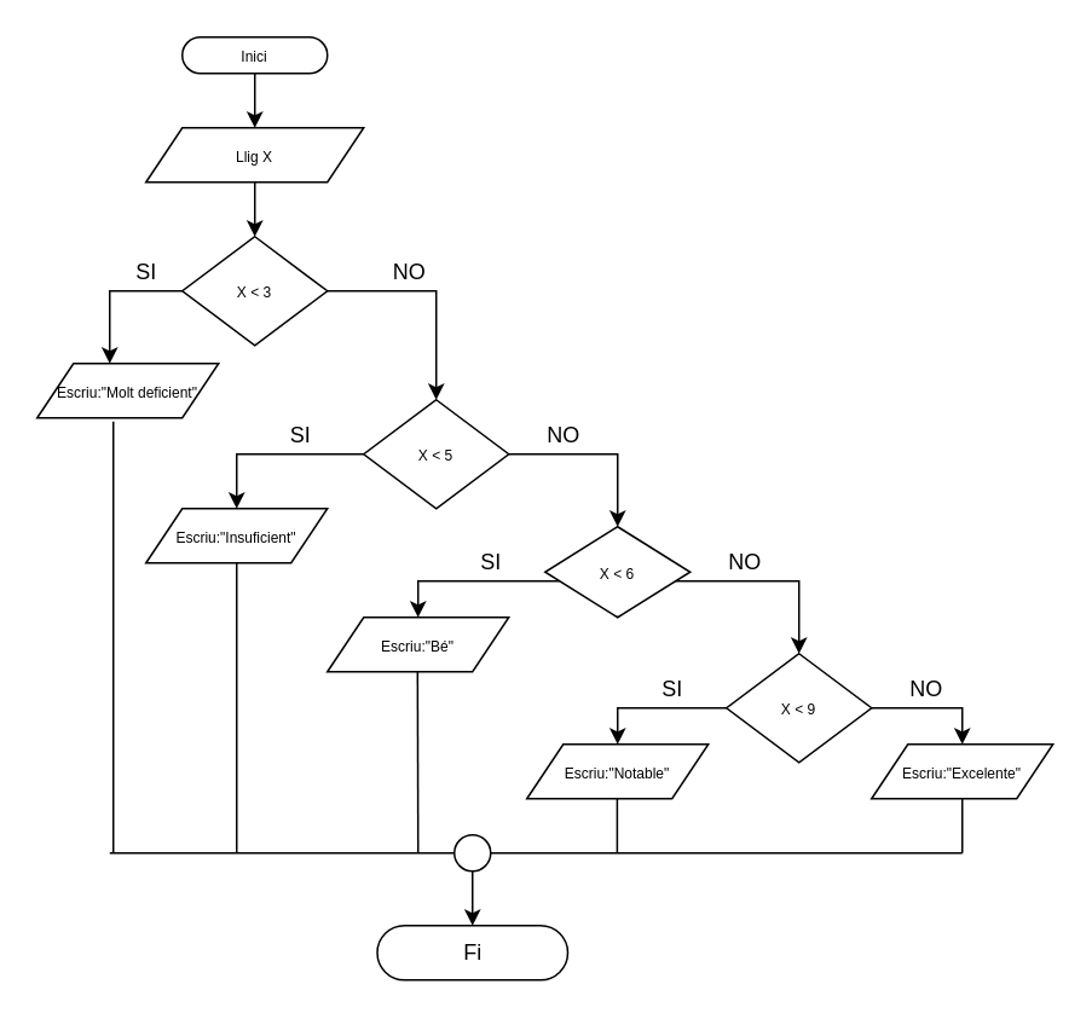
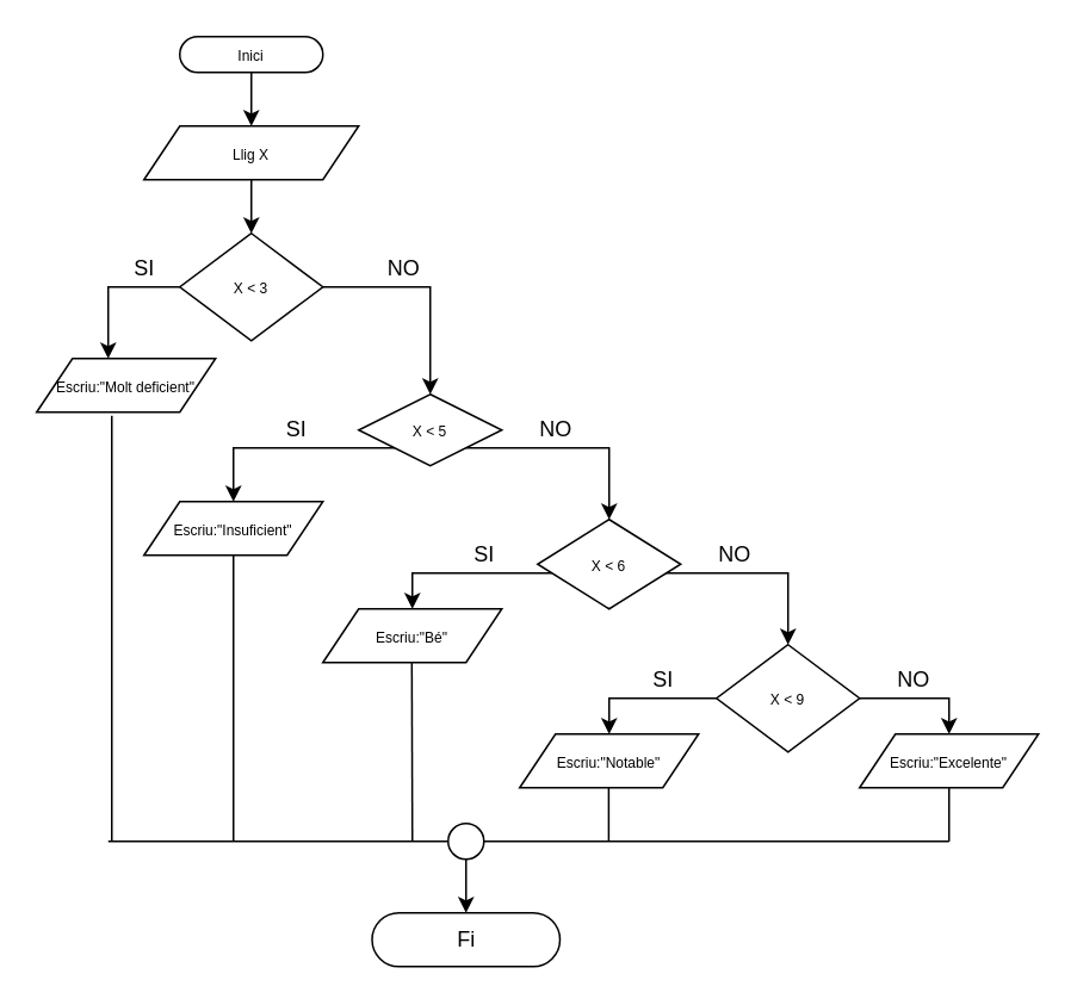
  <mxCell id="0" />
  <mxCell id="1" parent="0" />
  <mxCell id="2" style="edgeStyle=orthogonalEdgeStyle;rounded=0;orthogonalLoop=1;jettySize=auto;html=1;" edge="1" parent="1" source="3"><mxGeometry relative="1" as="geometry"><mxPoint x="140" y="70" as="targetPoint" /></mxGeometry></mxCell>
  <mxCell id="3" value="&lt;font style=&quot;font-size: 8px&quot;&gt;Inici&lt;/font&gt;" style="rounded=1;whiteSpace=wrap;html=1;arcSize=50;" vertex="1" parent="1"><mxGeometry x="100" y="20" width="80" height="20" as="geometry" /></mxCell>
  <mxCell id="4" style="edgeStyle=orthogonalEdgeStyle;rounded=0;orthogonalLoop=1;jettySize=auto;html=1;entryX=0.5;entryY=0;entryDx=0;entryDy=0;" edge="1" parent="1" source="5" target="8"><mxGeometry relative="1" as="geometry"><mxPoint x="140" y="110" as="targetPoint" /></mxGeometry></mxCell>
  <mxCell id="5" value="&lt;font style=&quot;font-size: 8px&quot;&gt;Llig X&lt;/font&gt;" style="shape=parallelogram;perimeter=parallelogramPerimeter;whiteSpace=wrap;html=1;fixedSize=1;" vertex="1" parent="1"><mxGeometry x="80" y="70" width="120" height="30" as="geometry" /></mxCell>
  <mxCell id="6" style="edgeStyle=orthogonalEdgeStyle;rounded=0;orthogonalLoop=1;jettySize=auto;html=1;" edge="1" parent="1" source="8"><mxGeometry relative="1" as="geometry"><mxPoint x="60" y="200" as="targetPoint" /><Array as="points"><mxPoint x="60" y="160" /></Array></mxGeometry></mxCell>
  <mxCell id="7" style="edgeStyle=orthogonalEdgeStyle;rounded=0;orthogonalLoop=1;jettySize=auto;html=1;entryX=0.5;entryY=0;entryDx=0;entryDy=0;" edge="1" parent="1" source="8" target="14"><mxGeometry relative="1" as="geometry"><mxPoint x="260" y="190" as="targetPoint" /><Array as="points"><mxPoint x="240" y="160" /></Array></mxGeometry></mxCell>
  <mxCell id="8" value="&lt;font style=&quot;font-size: 8px&quot;&gt;X &amp;lt; 3&lt;/font&gt;" style="rhombus;whiteSpace=wrap;html=1;" vertex="1" parent="1"><mxGeometry x="100" y="130" width="80" height="60" as="geometry" /></mxCell>
  <mxCell id="9" value="SI" style="text;html=1;align=center;verticalAlign=middle;resizable=0;points=[];autosize=1;strokeColor=none;fillColor=none;" vertex="1" parent="1"><mxGeometry x="65" y="140" width="30" height="20" as="geometry" /></mxCell>
  <mxCell id="10" value="&lt;font style=&quot;font-size: 8px&quot;&gt;Escriu:&quot;Molt deficient&quot;&lt;/font&gt;" style="shape=parallelogram;perimeter=parallelogramPerimeter;whiteSpace=wrap;html=1;fixedSize=1;" vertex="1" parent="1"><mxGeometry y="200" width="100" height="30" as="geometry" x="20" /></mxCell>
  <mxCell id="11" value="NO" style="text;html=1;align=center;verticalAlign=middle;resizable=0;points=[];autosize=1;strokeColor=none;fillColor=none;" vertex="1" parent="1"><mxGeometry x="210" y="140" width="30" height="20" as="geometry" /></mxCell>
  <mxCell id="12" style="edgeStyle=orthogonalEdgeStyle;rounded=0;orthogonalLoop=1;jettySize=auto;html=1;entryX=0.5;entryY=0;entryDx=0;entryDy=0;" edge="1" parent="1" source="14" target="17"><mxGeometry relative="1" as="geometry"><mxPoint x="130" y="280" as="targetPoint" /><Array as="points"><mxPoint x="130" y="250" /></Array></mxGeometry></mxCell>
  <mxCell id="13" style="edgeStyle=orthogonalEdgeStyle;rounded=0;orthogonalLoop=1;jettySize=auto;html=1;entryX=0.5;entryY=0;entryDx=0;entryDy=0;" edge="1" parent="1" source="14" target="20"><mxGeometry relative="1" as="geometry"><mxPoint x="340" y="280" as="targetPoint" /><Array as="points"><mxPoint x="340" y="250" /></Array></mxGeometry></mxCell>
- <mxCell id="14" value="&lt;font style=&quot;font-size: 8px&quot;&gt;X &amp;lt; 5&lt;/font&gt;" style="rhombus;whiteSpace=wrap;html=1;" vertex="1" parent="1"><mxGeometry x="200" y="220" width="80" height="60" as="geometry" /></mxCell>
+ <mxCell id="14" value="&lt;font style=&quot;font-size: 8px&quot;&gt;X &amp;lt; 5&lt;/font&gt;" style="rhombus;whiteSpace=wrap;html=1;" vertex="1" parent="1"><mxGeometry x="200" y="220" width="80" height="40" as="geometry" /></mxCell>
  <mxCell id="15" value="SI" style="text;html=1;align=center;verticalAlign=middle;resizable=0;points=[];autosize=1;strokeColor=none;fillColor=none;" vertex="1" parent="1"><mxGeometry x="150" y="230" width="30" height="20" as="geometry" /></mxCell>
  <mxCell id="16" value="NO" style="text;html=1;align=center;verticalAlign=middle;resizable=0;points=[];autosize=1;strokeColor=none;fillColor=none;" vertex="1" parent="1"><mxGeometry x="295" y="230" width="30" height="20" as="geometry" /></mxCell>
  <mxCell id="17" value="&lt;font style=&quot;font-size: 8px&quot;&gt;Escriu:&quot;Insuficient&quot;&lt;/font&gt;" style="shape=parallelogram;perimeter=parallelogramPerimeter;whiteSpace=wrap;html=1;fixedSize=1;" vertex="1" parent="1"><mxGeometry x="80" y="280" width="100" height="30" as="geometry" /></mxCell>
  <mxCell id="18" style="edgeStyle=orthogonalEdgeStyle;rounded=0;orthogonalLoop=1;jettySize=auto;html=1;entryX=0.5;entryY=0;entryDx=0;entryDy=0;" edge="1" parent="1" source="20" target="22"><mxGeometry relative="1" as="geometry"><mxPoint x="230" y="340" as="targetPoint" /><Array as="points"><mxPoint x="230" y="320" /></Array></mxGeometry></mxCell>
  <mxCell id="19" style="edgeStyle=orthogonalEdgeStyle;rounded=0;orthogonalLoop=1;jettySize=auto;html=1;entryX=0.5;entryY=0;entryDx=0;entryDy=0;" edge="1" parent="1" source="20" target="26"><mxGeometry relative="1" as="geometry"><mxPoint x="440" y="340" as="targetPoint" /><Array as="points"><mxPoint x="440" y="320" /></Array></mxGeometry></mxCell>
  <mxCell id="20" value="&lt;font style=&quot;font-size: 8px&quot;&gt;X &amp;lt; 6&lt;/font&gt;" style="rhombus;whiteSpace=wrap;html=1;" vertex="1" parent="1"><mxGeometry x="300" y="290" width="80" height="50" as="geometry" /></mxCell>
  <mxCell id="21" value="SI" style="text;html=1;align=center;verticalAlign=middle;resizable=0;points=[];autosize=1;strokeColor=none;fillColor=none;" vertex="1" parent="1"><mxGeometry x="255" y="300" width="30" height="20" as="geometry" /></mxCell>
  <mxCell id="22" value="&lt;span style=&quot;font-size: 8px&quot;&gt;Escriu:&quot;Bé&quot;&lt;/span&gt;" style="shape=parallelogram;perimeter=parallelogramPerimeter;whiteSpace=wrap;html=1;fixedSize=1;" vertex="1" parent="1"><mxGeometry x="180" y="340" width="100" height="30" as="geometry" /></mxCell>
  <mxCell id="23" value="NO" style="text;html=1;align=center;verticalAlign=middle;resizable=0;points=[];autosize=1;strokeColor=none;fillColor=none;" vertex="1" parent="1"><mxGeometry x="395" y="300" width="30" height="20" as="geometry" /></mxCell>
  <mxCell id="24" style="edgeStyle=orthogonalEdgeStyle;rounded=0;orthogonalLoop=1;jettySize=auto;html=1;exitX=0;exitY=0.5;exitDx=0;exitDy=0;entryX=0.5;entryY=0;entryDx=0;entryDy=0;" edge="1" parent="1" source="26" target="28"><mxGeometry relative="1" as="geometry"><mxPoint x="340" y="410" as="targetPoint" /><Array as="points"><mxPoint x="340" y="390" /></Array></mxGeometry></mxCell>
  <mxCell id="25" style="edgeStyle=orthogonalEdgeStyle;rounded=0;orthogonalLoop=1;jettySize=auto;html=1;entryX=0.5;entryY=0;entryDx=0;entryDy=0;entryPerimeter=0;" edge="1" parent="1" source="26" target="30"><mxGeometry relative="1" as="geometry"><mxPoint x="530" y="410" as="targetPoint" /><Array as="points"><mxPoint x="530" y="390" /></Array></mxGeometry></mxCell>
  <mxCell id="26" value="&lt;font style=&quot;font-size: 8px&quot;&gt;X &amp;lt; 9&lt;/font&gt;" style="rhombus;whiteSpace=wrap;html=1;" vertex="1" parent="1"><mxGeometry x="400" y="360" width="80" height="60" as="geometry" /></mxCell>
  <mxCell id="27" value="SI" style="text;html=1;align=center;verticalAlign=middle;resizable=0;points=[];autosize=1;strokeColor=none;fillColor=none;" vertex="1" parent="1"><mxGeometry x="355" y="370" width="30" height="20" as="geometry" /></mxCell>
  <mxCell id="28" value="&lt;span style=&quot;font-size: 8px&quot;&gt;Escriu:&quot;Notable&quot;&lt;/span&gt;" style="shape=parallelogram;perimeter=parallelogramPerimeter;whiteSpace=wrap;html=1;fixedSize=1;" vertex="1" parent="1"><mxGeometry x="290" y="410" width="100" height="30" as="geometry" /></mxCell>
  <mxCell id="29" value="NO" style="text;html=1;align=center;verticalAlign=middle;resizable=0;points=[];autosize=1;strokeColor=none;fillColor=none;" vertex="1" parent="1"><mxGeometry x="495" y="370" width="30" height="20" as="geometry" /></mxCell>
  <mxCell id="30" value="&lt;span style=&quot;font-size: 8px&quot;&gt;Escriu:&quot;Excelente&quot;&lt;/span&gt;" style="shape=parallelogram;perimeter=parallelogramPerimeter;whiteSpace=wrap;html=1;fixedSize=1;" vertex="1" parent="1"><mxGeometry x="480" y="410" width="100" height="30" as="geometry" /></mxCell>
  <mxCell id="31" value="" style="endArrow=none;html=1;entryX=0.42;entryY=1.067;entryDx=0;entryDy=0;entryPerimeter=0;" edge="1" parent="1" target="10"><mxGeometry width="50" height="50" relative="1" as="geometry"><mxPoint x="62" y="470" as="sourcePoint" /><mxPoint x="330" y="340" as="targetPoint" /></mxGeometry></mxCell>
  <mxCell id="32" value="" style="endArrow=none;html=1;entryX=0.5;entryY=1;entryDx=0;entryDy=0;" edge="1" parent="1" target="17"><mxGeometry width="50" height="50" relative="1" as="geometry"><mxPoint x="130" y="470" as="sourcePoint" /><mxPoint x="72" y="242.01" as="targetPoint" /></mxGeometry></mxCell>
  <mxCell id="33" value="" style="endArrow=none;html=1;" edge="1" parent="1"><mxGeometry width="50" height="50" relative="1" as="geometry"><mxPoint x="60" y="470" as="sourcePoint" /><mxPoint x="250" y="470" as="targetPoint" /></mxGeometry></mxCell>
  <mxCell id="34" value="" style="endArrow=none;html=1;" edge="1" parent="1"><mxGeometry width="50" height="50" relative="1" as="geometry"><mxPoint x="270" y="470" as="sourcePoint" /><mxPoint x="530" y="470" as="targetPoint" /></mxGeometry></mxCell>
  <mxCell id="35" value="" style="endArrow=none;html=1;entryX=0.5;entryY=1;entryDx=0;entryDy=0;" edge="1" parent="1" target="30"><mxGeometry width="50" height="50" relative="1" as="geometry"><mxPoint x="530" y="470" as="sourcePoint" /><mxPoint x="540" y="480" as="targetPoint" /></mxGeometry></mxCell>
  <mxCell id="36" value="" style="endArrow=none;html=1;entryX=0.5;entryY=1;entryDx=0;entryDy=0;" edge="1" parent="1"><mxGeometry width="50" height="50" relative="1" as="geometry"><mxPoint x="339.76" y="470" as="sourcePoint" /><mxPoint x="339.76" y="440" as="targetPoint" /></mxGeometry></mxCell>
  <mxCell id="37" value="" style="endArrow=none;html=1;entryX=0.5;entryY=1;entryDx=0;entryDy=0;" edge="1" parent="1"><mxGeometry width="50" height="50" relative="1" as="geometry"><mxPoint x="230" y="470" as="sourcePoint" /><mxPoint x="229.71" y="370" as="targetPoint" /></mxGeometry></mxCell>
  <mxCell id="38" style="edgeStyle=orthogonalEdgeStyle;rounded=0;orthogonalLoop=1;jettySize=auto;html=1;" edge="1" parent="1" source="39" target="40"><mxGeometry relative="1" as="geometry"><mxPoint x="260" y="520" as="targetPoint" /></mxGeometry></mxCell>
  <mxCell id="39" value="" style="ellipse;whiteSpace=wrap;html=1;aspect=fixed;" vertex="1" parent="1"><mxGeometry x="250" y="460" width="20" height="20" as="geometry" /></mxCell>
  <mxCell id="40" value="Fi" style="rounded=1;whiteSpace=wrap;html=1;arcSize=50;" vertex="1" parent="1"><mxGeometry x="207.5" y="510" width="105" height="30" as="geometry" /></mxCell>
